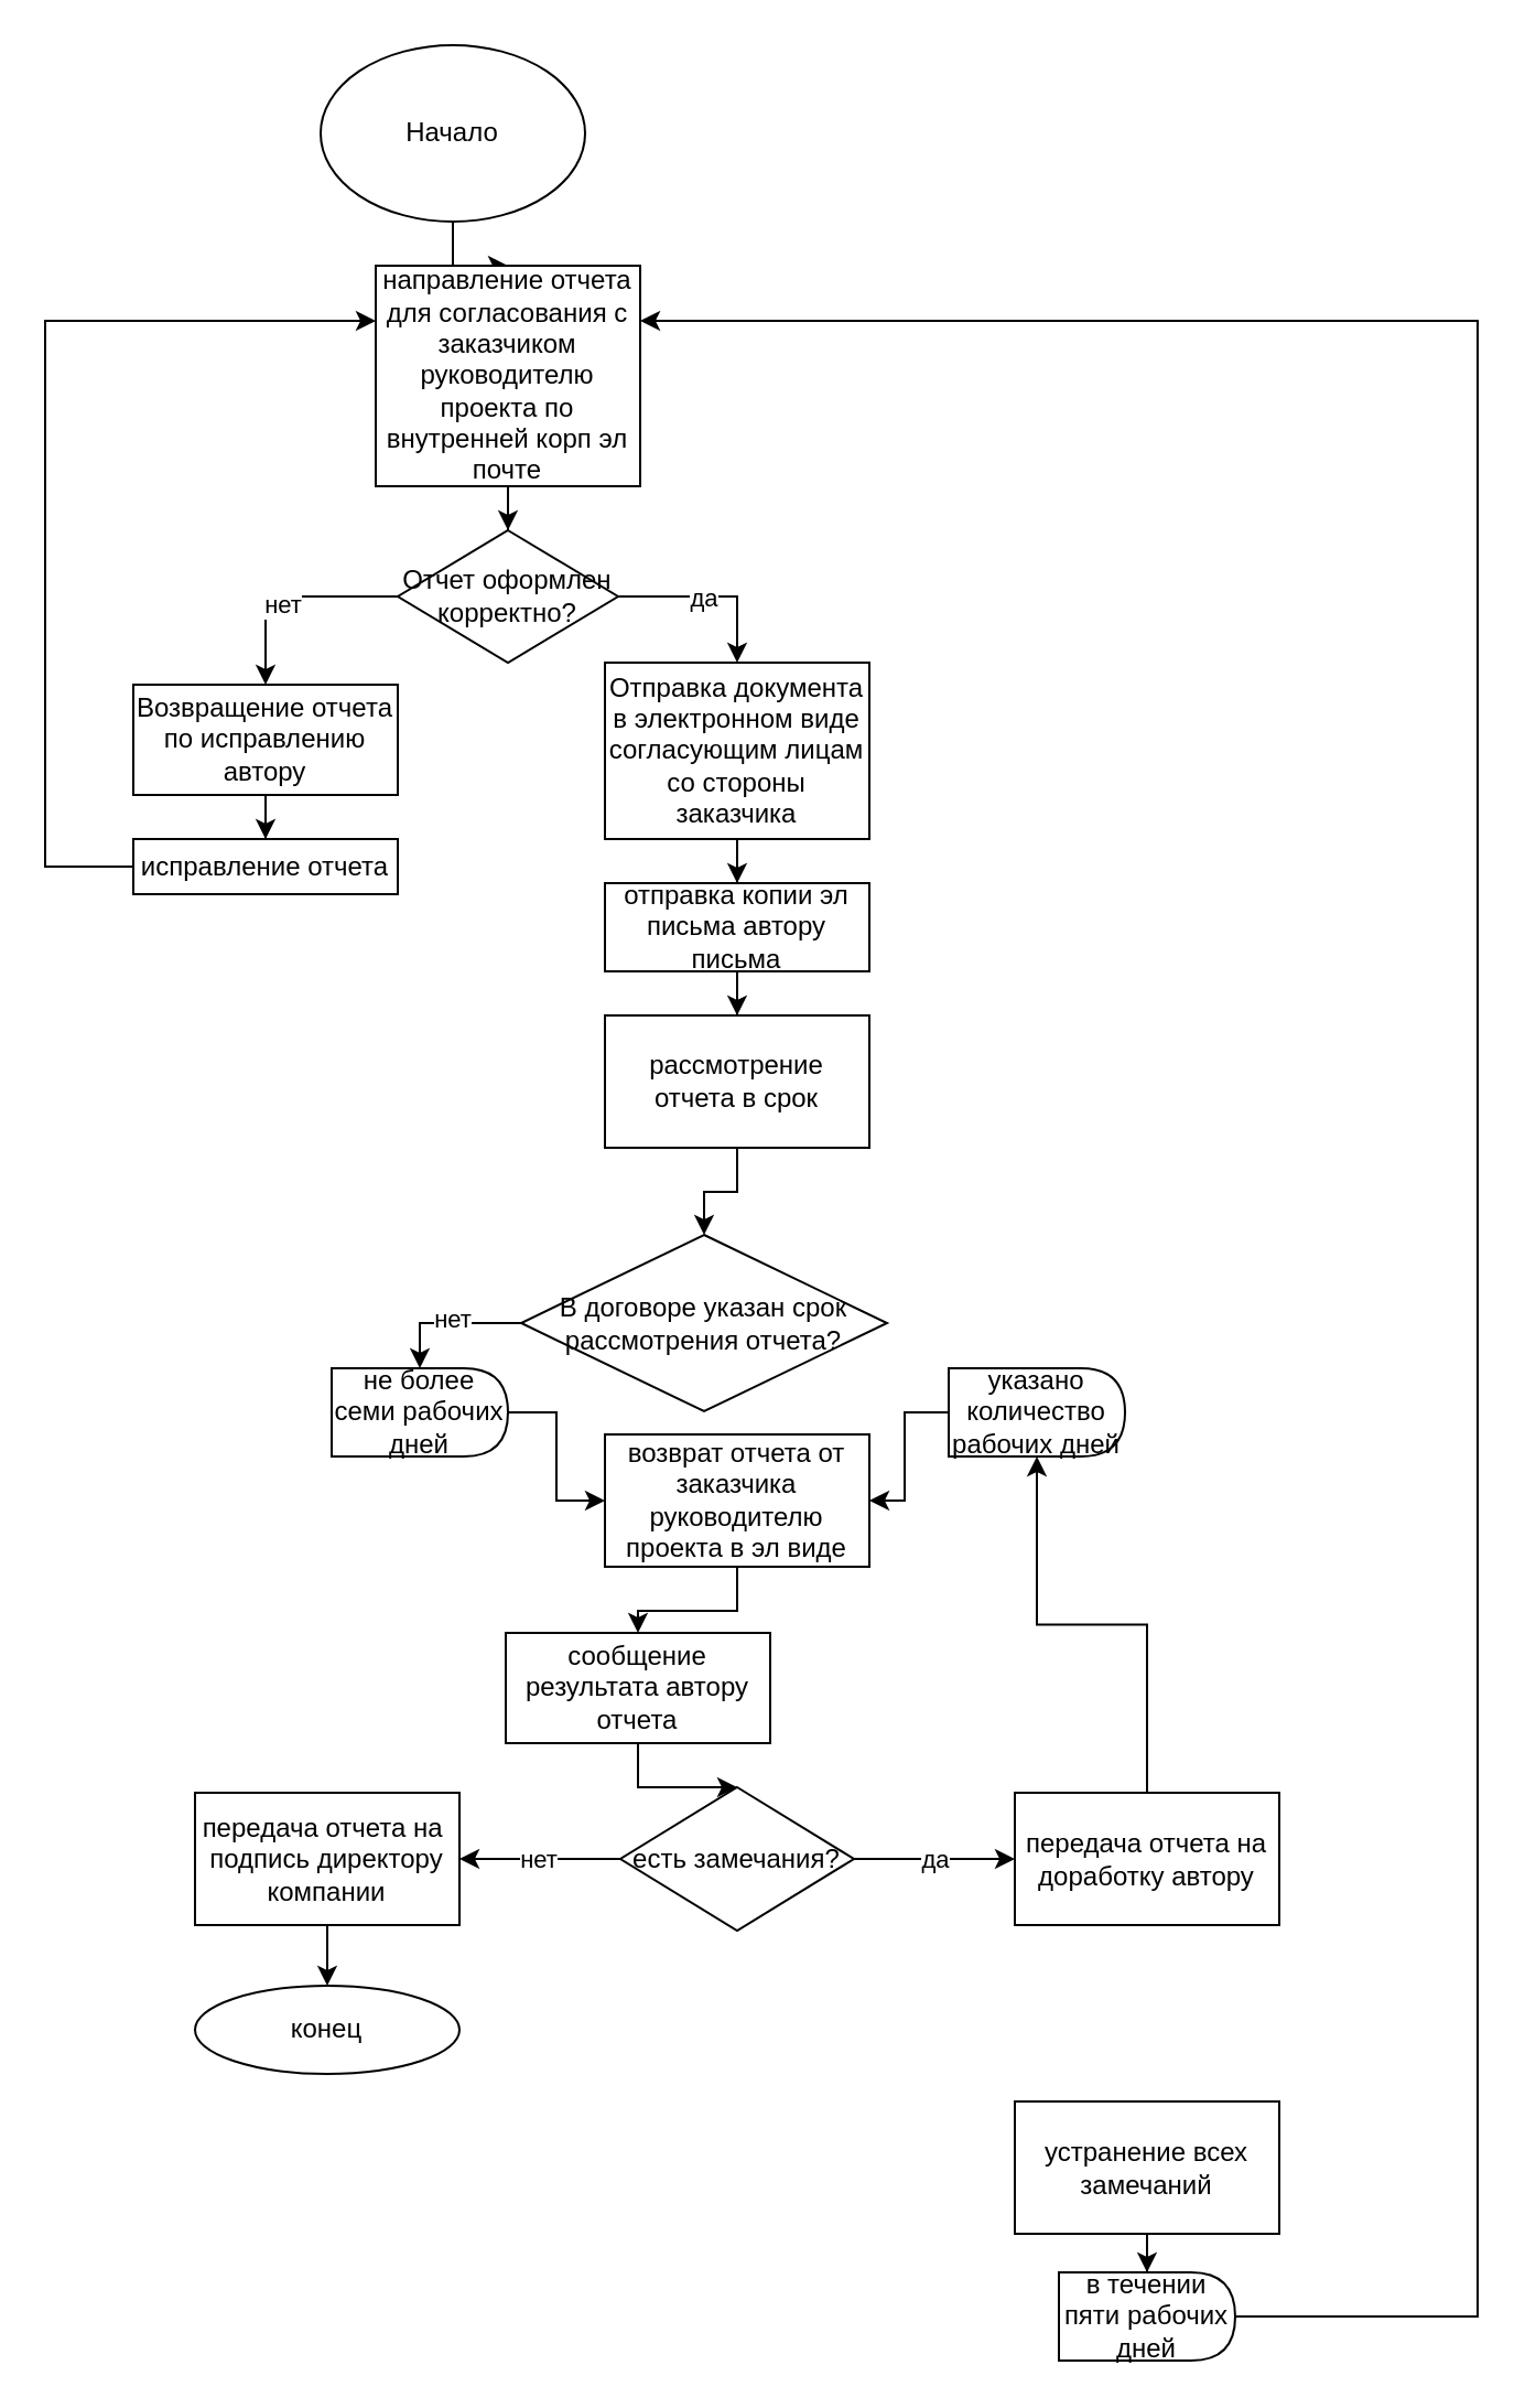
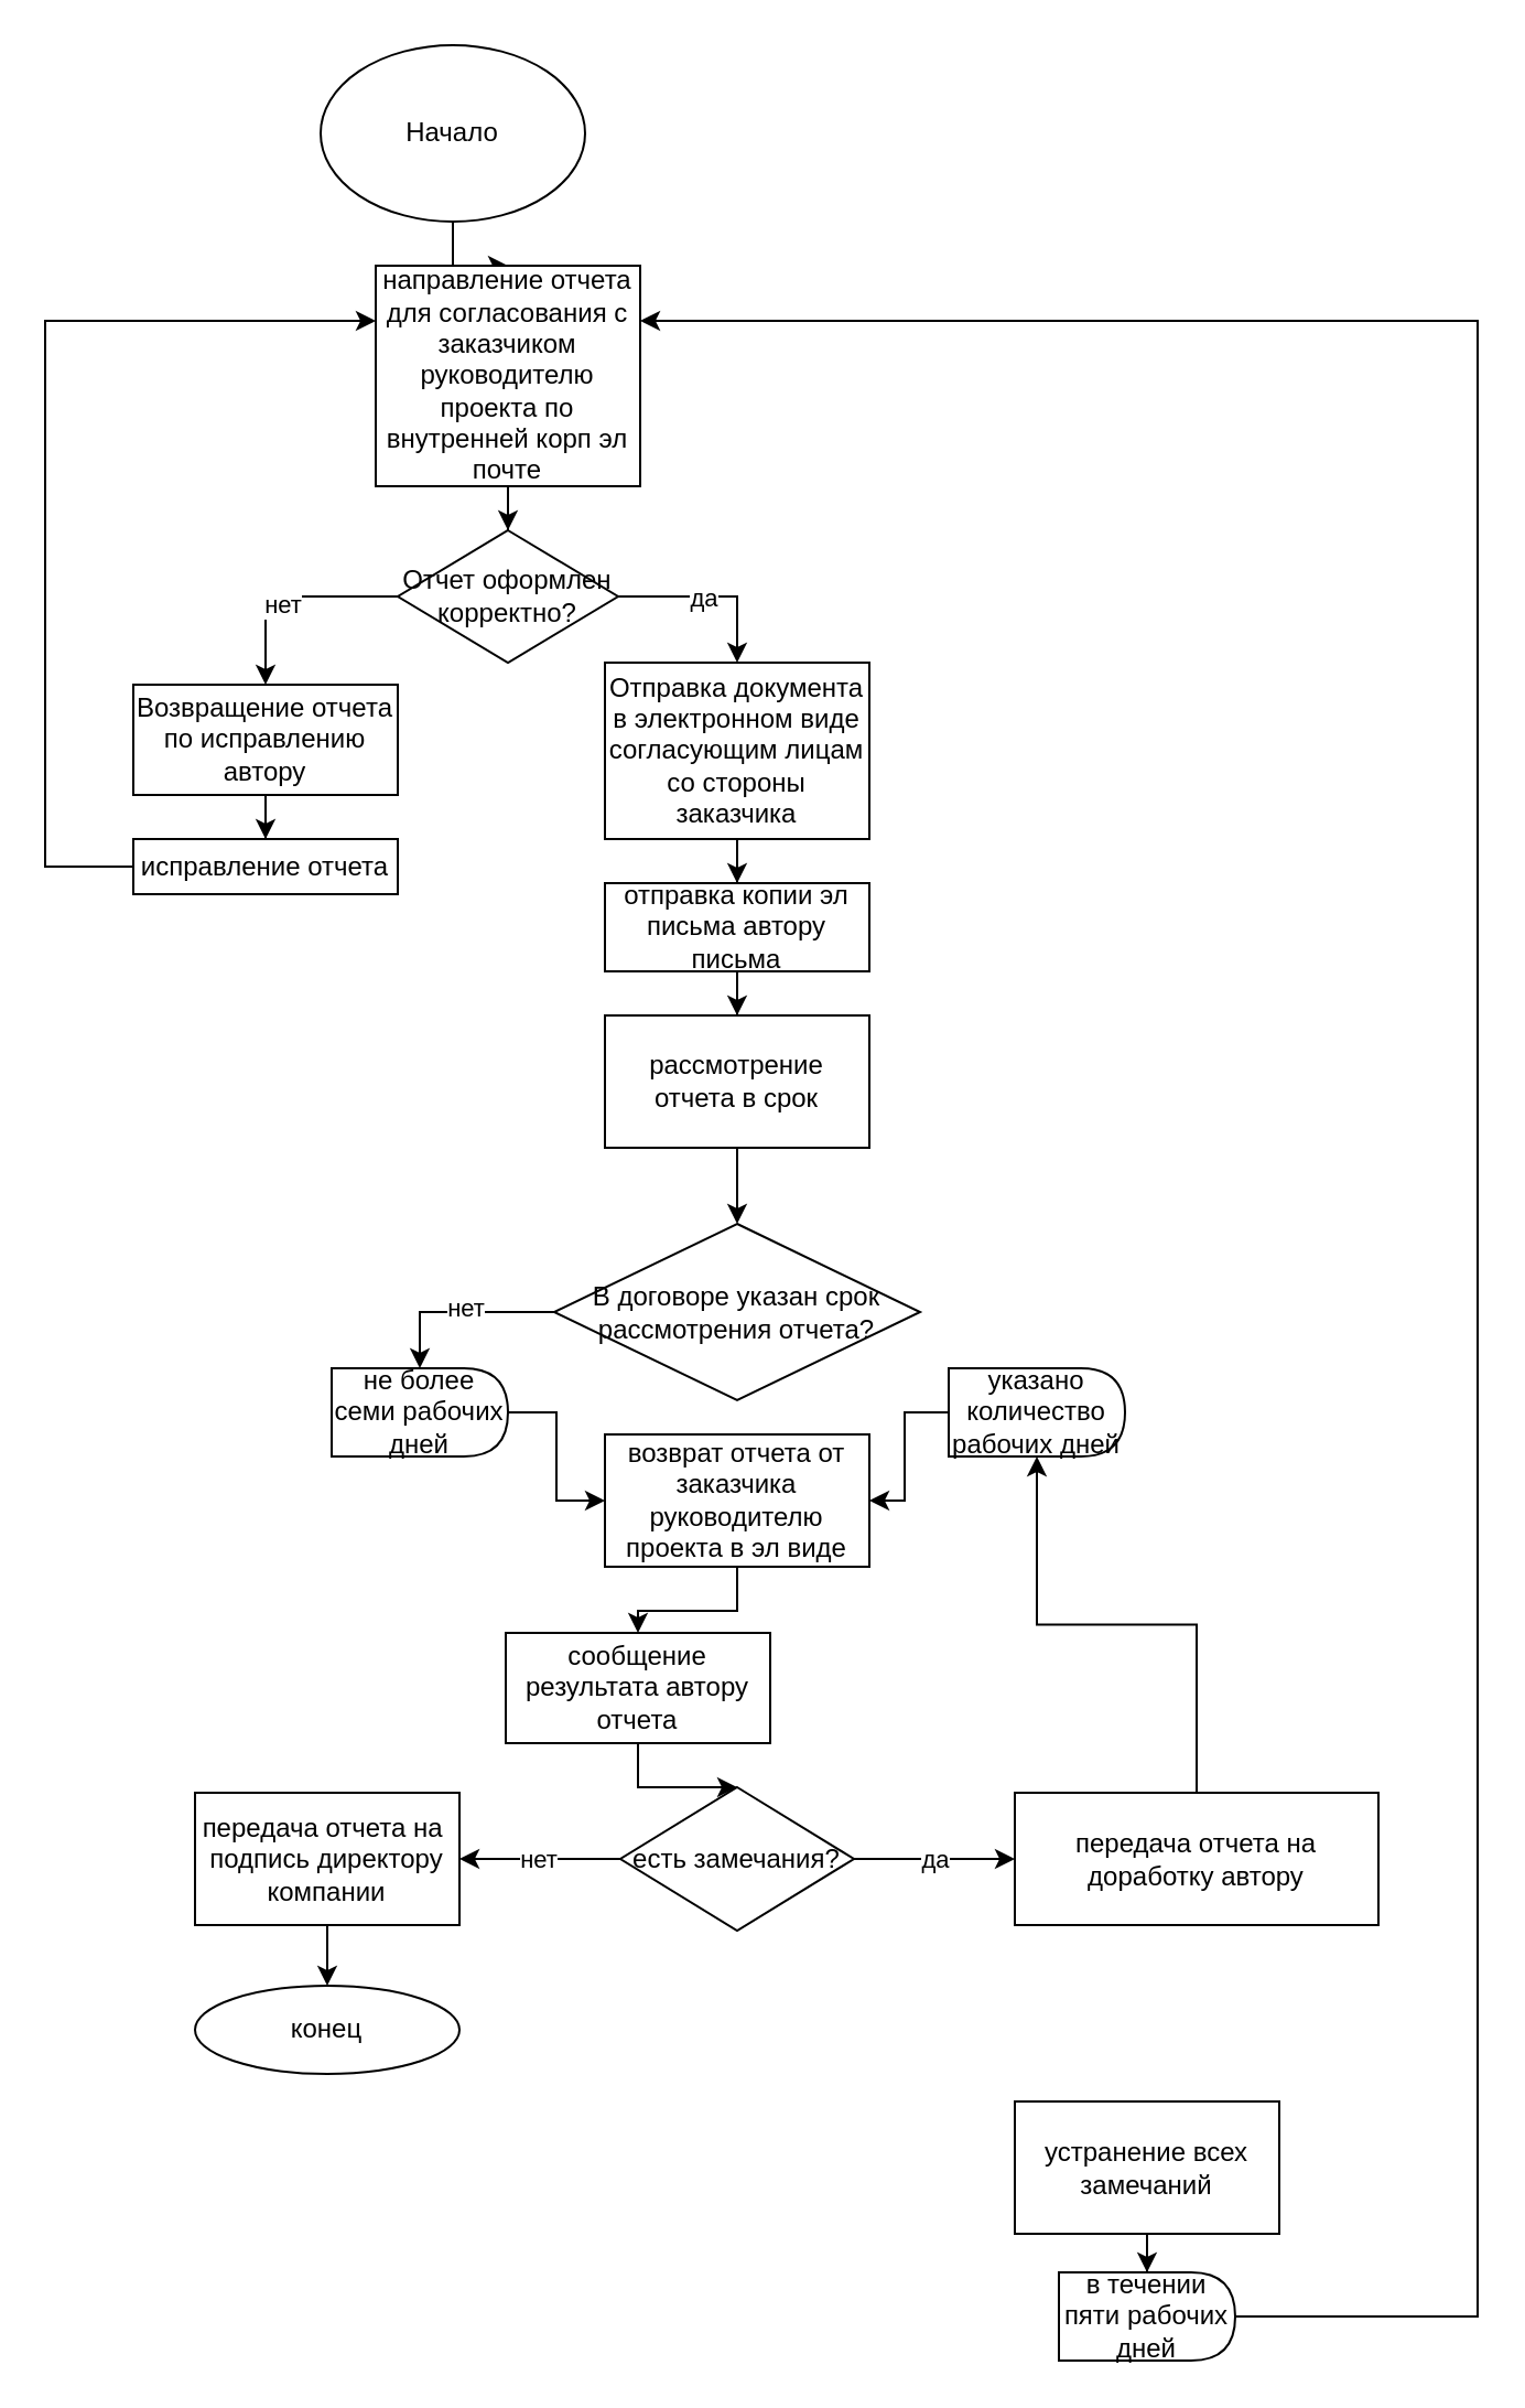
  <mxCell id="0" />
  <mxCell id="1" parent="0" />
  <mxCell id="2" value="" style="edgeStyle=orthogonalEdgeStyle;rounded=0;orthogonalLoop=1;jettySize=auto;html=1;" edge="1" parent="1" source="3" target="5"><mxGeometry relative="1" as="geometry" /></mxCell>
  <mxCell id="3" value="Начало" style="ellipse;whiteSpace=wrap;html=1;" vertex="1" parent="1"><mxGeometry x="145" y="20" width="120" height="80" as="geometry" /></mxCell>
  <mxCell id="4" value="" style="edgeStyle=orthogonalEdgeStyle;rounded=0;orthogonalLoop=1;jettySize=auto;html=1;" edge="1" parent="1" source="5" target="10"><mxGeometry relative="1" as="geometry" /></mxCell>
  <mxCell id="5" value="направление отчета для согласования с заказчиком руководителю проекта по внутренней корп эл почте" style="rounded=0;whiteSpace=wrap;html=1;" vertex="1" parent="1"><mxGeometry x="170" y="120" width="120" height="100" as="geometry" /></mxCell>
  <mxCell id="6" value="" style="edgeStyle=orthogonalEdgeStyle;rounded=0;orthogonalLoop=1;jettySize=auto;html=1;exitX=0;exitY=0.5;exitDx=0;exitDy=0;" edge="1" parent="1" source="10" target="12"><mxGeometry relative="1" as="geometry" /></mxCell>
  <mxCell id="7" value="нет" style="edgeLabel;html=1;align=center;verticalAlign=middle;resizable=0;points=[];" vertex="1" connectable="0" parent="6"><mxGeometry x="0.064" y="3" relative="1" as="geometry"><mxPoint as="offset" /></mxGeometry></mxCell>
  <mxCell id="8" value="" style="edgeStyle=orthogonalEdgeStyle;rounded=0;orthogonalLoop=1;jettySize=auto;html=1;exitX=1;exitY=0.5;exitDx=0;exitDy=0;" edge="1" parent="1" source="10" target="14"><mxGeometry relative="1" as="geometry" /></mxCell>
  <mxCell id="9" value="да" style="edgeLabel;html=1;align=center;verticalAlign=middle;resizable=0;points=[];" vertex="1" connectable="0" parent="8"><mxGeometry x="-0.1" relative="1" as="geometry"><mxPoint as="offset" /></mxGeometry></mxCell>
  <mxCell id="10" value="Отчет оформлен корректно?" style="rhombus;whiteSpace=wrap;html=1;" vertex="1" parent="1"><mxGeometry x="180" y="240" width="100" height="60" as="geometry" /></mxCell>
  <mxCell id="11" value="" style="edgeStyle=orthogonalEdgeStyle;rounded=0;orthogonalLoop=1;jettySize=auto;html=1;" edge="1" parent="1" source="12" target="15"><mxGeometry relative="1" as="geometry" /></mxCell>
  <mxCell id="12" value="Возвращение отчета по исправлению автору" style="rounded=0;whiteSpace=wrap;html=1;" vertex="1" parent="1"><mxGeometry x="60" y="310" width="120" height="50" as="geometry" /></mxCell>
  <mxCell id="13" value="" style="edgeStyle=orthogonalEdgeStyle;rounded=0;orthogonalLoop=1;jettySize=auto;html=1;" edge="1" parent="1" source="14" target="18"><mxGeometry relative="1" as="geometry" /></mxCell>
  <mxCell id="14" value="Отправка документа в электронном виде согласующим лицам со стороны заказчика" style="rounded=0;whiteSpace=wrap;html=1;" vertex="1" parent="1"><mxGeometry x="274" y="300" width="120" height="80" as="geometry" /></mxCell>
  <mxCell id="15" value="исправление отчета" style="whiteSpace=wrap;html=1;rounded=0;" vertex="1" parent="1"><mxGeometry x="60" y="380" width="120" height="25" as="geometry" /></mxCell>
  <mxCell id="16" value="" style="endArrow=classic;html=1;rounded=0;exitX=0;exitY=0.5;exitDx=0;exitDy=0;edgeStyle=orthogonalEdgeStyle;entryX=0;entryY=0.25;entryDx=0;entryDy=0;" edge="1" parent="1" source="15" target="5"><mxGeometry width="50" height="50" relative="1" as="geometry"><mxPoint x="370" y="310" as="sourcePoint" /><mxPoint x="420" y="260" as="targetPoint" /><Array as="points"><mxPoint x="20" y="393" /><mxPoint x="20" y="145" /></Array></mxGeometry></mxCell>
  <mxCell id="17" value="" style="edgeStyle=orthogonalEdgeStyle;rounded=0;orthogonalLoop=1;jettySize=auto;html=1;" edge="1" parent="1" source="18" target="20"><mxGeometry relative="1" as="geometry" /></mxCell>
  <mxCell id="18" value="отправка копии эл письма автору письма" style="whiteSpace=wrap;html=1;rounded=0;" vertex="1" parent="1"><mxGeometry x="274" y="400" width="120" height="40" as="geometry" /></mxCell>
  <mxCell id="19" value="" style="edgeStyle=orthogonalEdgeStyle;rounded=0;orthogonalLoop=1;jettySize=auto;html=1;" edge="1" parent="1" source="20" target="23"><mxGeometry relative="1" as="geometry" /></mxCell>
  <mxCell id="20" value="рассмотрение отчета в срок" style="whiteSpace=wrap;html=1;rounded=0;" vertex="1" parent="1"><mxGeometry x="274" y="460" width="120" height="60" as="geometry" /></mxCell>
  <mxCell id="21" value="" style="edgeStyle=orthogonalEdgeStyle;rounded=0;orthogonalLoop=1;jettySize=auto;html=1;entryX=0.5;entryY=0;entryDx=0;entryDy=0;" edge="1" parent="1" source="23" target="27"><mxGeometry relative="1" as="geometry" /></mxCell>
  <mxCell id="22" value="нет" style="edgeLabel;html=1;align=center;verticalAlign=middle;resizable=0;points=[];" vertex="1" connectable="0" parent="21"><mxGeometry x="-0.043" y="-2" relative="1" as="geometry"><mxPoint as="offset" /></mxGeometry></mxCell>
- <mxCell id="23" value="В договоре указан срок рассмотрения отчета?" style="rhombus;whiteSpace=wrap;html=1;rounded=0;" vertex="1" parent="1"><mxGeometry x="236" y="559.5" width="166" height="80" as="geometry" /></mxCell>
+ <mxCell id="23" value="В договоре указан срок рассмотрения отчета?" style="rhombus;whiteSpace=wrap;html=1;rounded=0;" vertex="1" parent="1"><mxGeometry x="251" y="554.5" width="166" height="80" as="geometry" /></mxCell>
  <mxCell id="24" value="" style="edgeStyle=orthogonalEdgeStyle;rounded=0;orthogonalLoop=1;jettySize=auto;html=1;" edge="1" parent="1" source="25" target="29"><mxGeometry relative="1" as="geometry" /></mxCell>
  <mxCell id="25" value="указано количество рабочих дней" style="shape=delay;whiteSpace=wrap;html=1;" vertex="1" parent="1"><mxGeometry x="430" y="620" width="80" height="40" as="geometry" /></mxCell>
  <mxCell id="26" value="" style="edgeStyle=orthogonalEdgeStyle;rounded=0;orthogonalLoop=1;jettySize=auto;html=1;" edge="1" parent="1" source="27" target="29"><mxGeometry relative="1" as="geometry" /></mxCell>
  <mxCell id="27" value="не более семи рабочих дней" style="shape=delay;whiteSpace=wrap;html=1;" vertex="1" parent="1"><mxGeometry x="150" y="620" width="80" height="40" as="geometry" /></mxCell>
  <mxCell id="28" value="" style="edgeStyle=orthogonalEdgeStyle;rounded=0;orthogonalLoop=1;jettySize=auto;html=1;" edge="1" parent="1" source="29" target="31"><mxGeometry relative="1" as="geometry" /></mxCell>
  <mxCell id="29" value="возврат отчета от заказчика руководителю проекта в эл виде" style="rounded=0;whiteSpace=wrap;html=1;" vertex="1" parent="1"><mxGeometry x="274" y="650" width="120" height="60" as="geometry" /></mxCell>
  <mxCell id="30" value="" style="edgeStyle=orthogonalEdgeStyle;rounded=0;orthogonalLoop=1;jettySize=auto;html=1;" edge="1" parent="1" source="31" target="34"><mxGeometry relative="1" as="geometry" /></mxCell>
  <mxCell id="31" value="сообщение результата автору отчета" style="whiteSpace=wrap;html=1;rounded=0;" vertex="1" parent="1"><mxGeometry x="229" y="740" width="120" height="50" as="geometry" /></mxCell>
  <mxCell id="32" value="нет" style="edgeStyle=orthogonalEdgeStyle;rounded=0;orthogonalLoop=1;jettySize=auto;html=1;" edge="1" parent="1" source="34" target="36"><mxGeometry relative="1" as="geometry" /></mxCell>
  <mxCell id="33" value="да" style="edgeStyle=orthogonalEdgeStyle;rounded=0;orthogonalLoop=1;jettySize=auto;html=1;" edge="1" parent="1" source="34" target="38"><mxGeometry relative="1" as="geometry" /></mxCell>
  <mxCell id="34" value="есть замечания?" style="rhombus;whiteSpace=wrap;html=1;rounded=0;" vertex="1" parent="1"><mxGeometry x="281" y="810" width="106" height="65" as="geometry" /></mxCell>
  <mxCell id="35" value="" style="edgeStyle=orthogonalEdgeStyle;rounded=0;orthogonalLoop=1;jettySize=auto;html=1;" edge="1" parent="1" source="36" target="39"><mxGeometry relative="1" as="geometry" /></mxCell>
  <mxCell id="36" value="передача отчета на&amp;nbsp; подпись директору компании" style="whiteSpace=wrap;html=1;rounded=0;" vertex="1" parent="1"><mxGeometry x="88" y="812.5" width="120" height="60" as="geometry" /></mxCell>
  <mxCell id="37" value="" style="edgeStyle=orthogonalEdgeStyle;rounded=0;orthogonalLoop=1;jettySize=auto;html=1;" edge="1" parent="1" source="38" target="25"><mxGeometry relative="1" as="geometry" /></mxCell>
- <mxCell id="38" value="передача отчета на доработку автору" style="whiteSpace=wrap;html=1;rounded=0;" vertex="1" parent="1"><mxGeometry x="460" y="812.5" width="120" height="60" as="geometry" /></mxCell>
+ <mxCell id="38" value="передача отчета на доработку автору" style="whiteSpace=wrap;html=1;rounded=0;" vertex="1" parent="1"><mxGeometry x="460" y="812.5" width="165" height="60" as="geometry" /></mxCell>
  <mxCell id="39" value="конец" style="ellipse;whiteSpace=wrap;html=1;" vertex="1" parent="1"><mxGeometry x="88" y="900" width="120" height="40" as="geometry" /></mxCell>
  <mxCell id="40" value="" style="edgeStyle=orthogonalEdgeStyle;rounded=0;orthogonalLoop=1;jettySize=auto;html=1;" edge="1" parent="1" source="41" target="42"><mxGeometry relative="1" as="geometry" /></mxCell>
  <mxCell id="41" value="устранение всех замечаний" style="whiteSpace=wrap;html=1;rounded=0;" vertex="1" parent="1"><mxGeometry x="460" y="952.5" width="120" height="60" as="geometry" /></mxCell>
  <mxCell id="42" value="в течении пяти рабочих дней" style="shape=delay;whiteSpace=wrap;html=1;" vertex="1" parent="1"><mxGeometry x="480" y="1030" width="80" height="40" as="geometry" /></mxCell>
  <mxCell id="43" value="" style="endArrow=classic;html=1;rounded=0;edgeStyle=orthogonalEdgeStyle;exitX=1;exitY=0.5;exitDx=0;exitDy=0;entryX=1;entryY=0.25;entryDx=0;entryDy=0;" edge="1" parent="1" source="42" target="5"><mxGeometry width="50" height="50" relative="1" as="geometry"><mxPoint x="370" y="960" as="sourcePoint" /><mxPoint x="420" y="910" as="targetPoint" /><Array as="points"><mxPoint x="670" y="1050" /><mxPoint x="670" y="145" /></Array></mxGeometry></mxCell>
